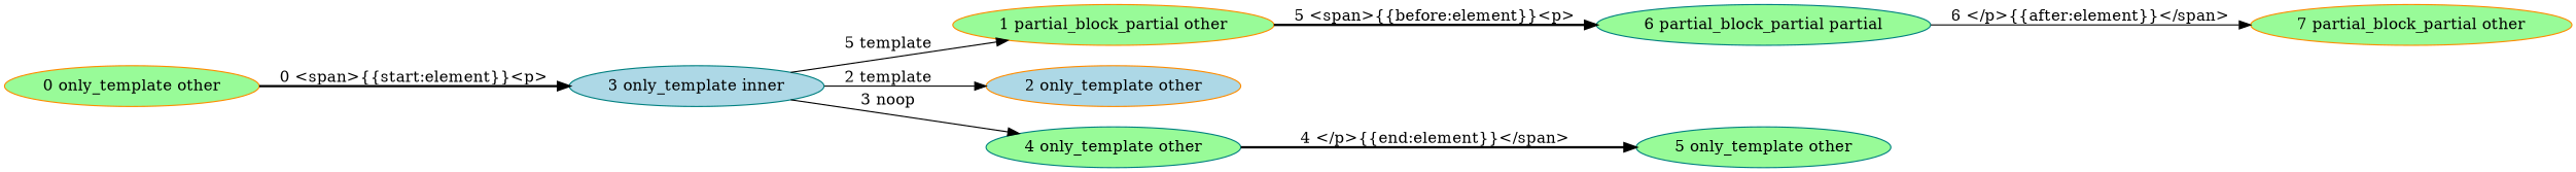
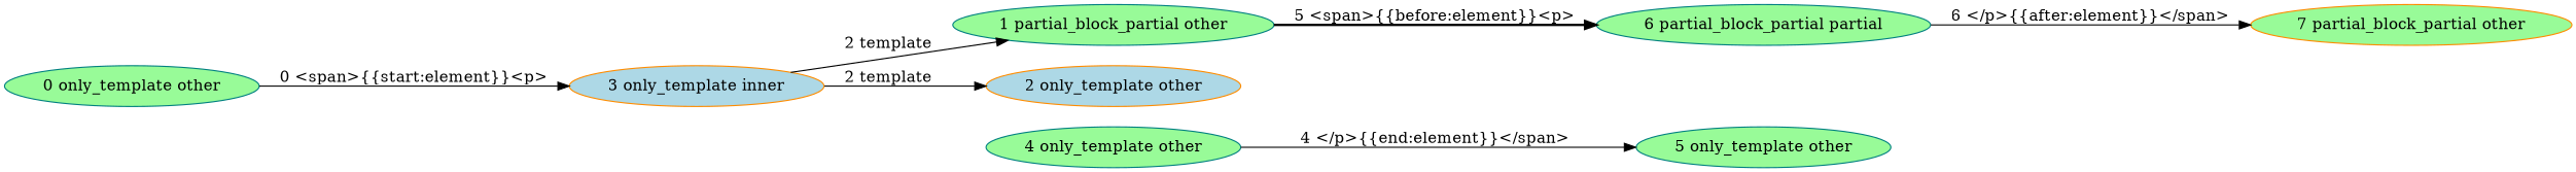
  digraph {
    rankdir=LR
    node [color=darkorange fillcolor=palegreen style=filled]
    edge [style=solid]
-   n1 [label="0 only_template other"]
-   n2 [color=teal fillcolor=lightblue label="3 only_template inner"]
-   n3 [label="1 partial_block_partial other"]
+   n1 [color=teal label="0 only_template other"]
+   n2 [fillcolor=lightblue label="3 only_template inner"]
+   n3 [color=teal label="1 partial_block_partial other"]
    n4 [fillcolor=lightblue label="2 only_template other"]
    n5 [color=teal label="4 only_template other"]
    n6 [color=teal label="6 partial_block_partial partial"]
    n7 [label="7 partial_block_partial other"]
    n8 [color=teal label="5 only_template other"]
-   n1 -> n2 [label="0 <span>{{start:element}}<p>" style=bold]
-   n2 -> n3 [label="5 template"]
+   n1 -> n2 [label="0 <span>{{start:element}}<p>"]
+   n2 -> n3 [label="2 template"]
    n2 -> n4 [label="2 template"]
-   n2 -> n5 [label="3 noop"]
    n3 -> n6 [label="5 <span>{{before:element}}<p>" style=bold]
-   n5 -> n8 [label="4 </p>{{end:element}}</span>" style=bold]
+   n5 -> n8 [label="4 </p>{{end:element}}</span>"]
    n6 -> n7 [label="6 </p>{{after:element}}</span>"]
  }
